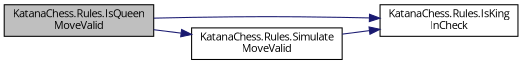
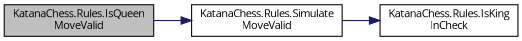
  digraph {
    fontname="Open Sans"
    rankdir=LR
    node [color=black fillcolor=white fontname="Open Sans" fontsize=10 shape=record style=filled]
    edge [color=midnightblue fontname="Open Sans" fontsize=10 labelfontname=Helvetica labelfontsize=10 style=solid]
    n1 [fillcolor=grey75 fontcolor=black height=0.2 label="KatanaChess.Rules.IsQueen\lMoveValid" width=0.4]
    n2 [height=0.2 label="KatanaChess.Rules.IsKing\lInCheck" width=0.4]
    n3 [height=0.2 label="KatanaChess.Rules.Simulate\lMoveValid" width=0.4]
-   n1 -> n2
    n1 -> n3
    n3 -> n2
  }
